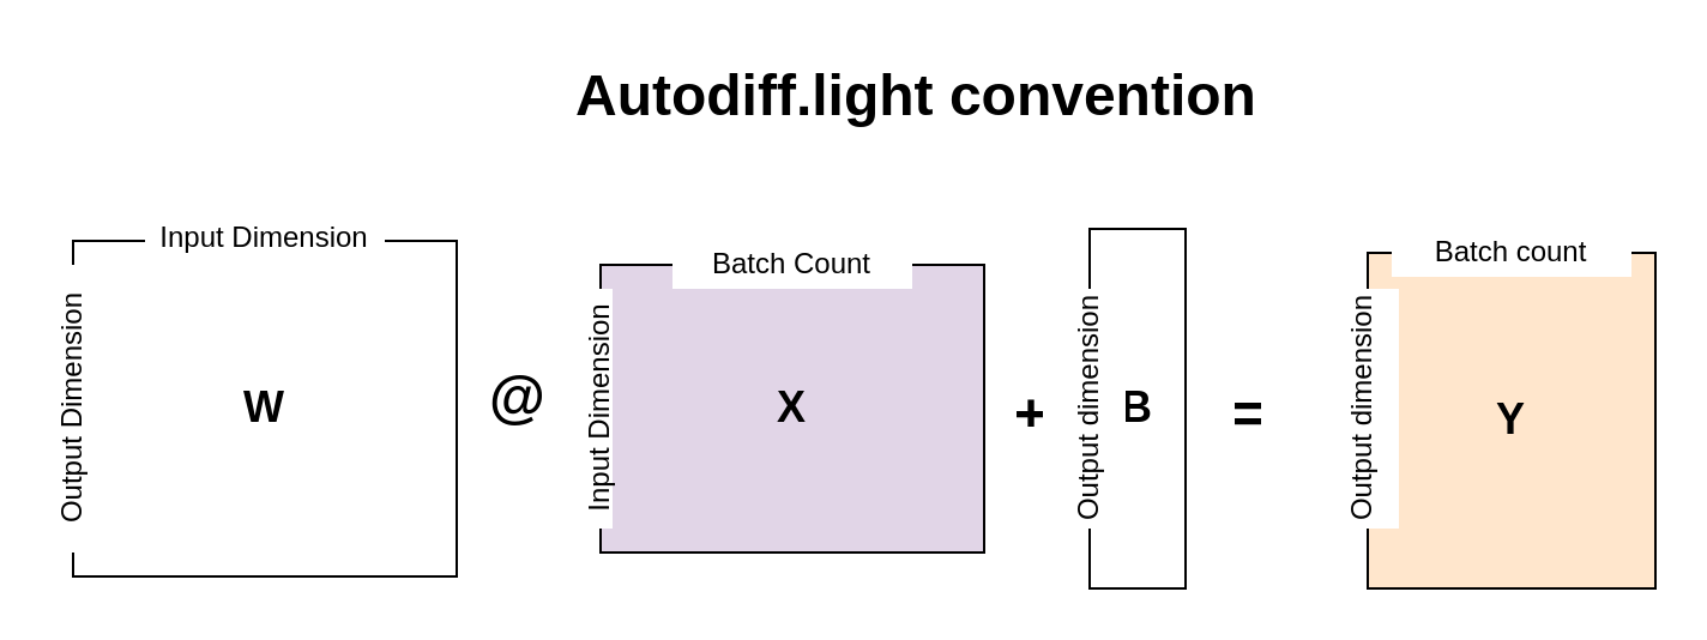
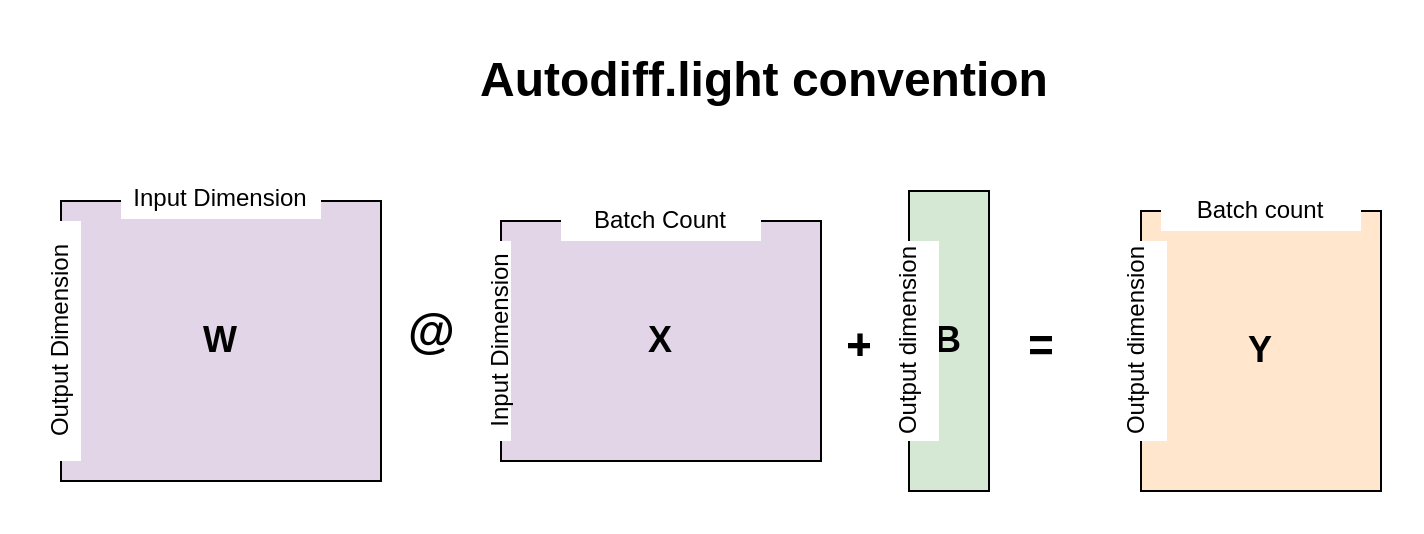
  <mxCell id="0" />
  <mxCell id="1" parent="0" />
  <mxCell id="2" value="&lt;font style=&quot;font-size: 18px&quot;&gt;&lt;b&gt;X&lt;/b&gt;&lt;/font&gt;" style="rounded=0;whiteSpace=wrap;html=1;fillColor=#e1d5e7;" vertex="1" parent="1"><mxGeometry x="250" y="110" width="160" height="120" as="geometry" /></mxCell>
  <mxCell id="3" value="Batch Count" style="text;html=1;strokeColor=none;fillColor=#ffffff;align=center;verticalAlign=middle;whiteSpace=wrap;rounded=0;" vertex="1" parent="1"><mxGeometry x="280" y="100" width="100" height="20" as="geometry" /></mxCell>
  <mxCell id="4" value="Input Dimension" style="text;html=1;strokeColor=none;fillColor=#ffffff;align=center;verticalAlign=middle;whiteSpace=wrap;rounded=0;horizontal=0;" vertex="1" parent="1"><mxGeometry x="245" y="120" width="10" height="100" as="geometry" /></mxCell>
- <mxCell id="5" value="&lt;font style=&quot;font-size: 18px&quot;&gt;&lt;b&gt;W&lt;/b&gt;&lt;/font&gt;" style="rounded=0;whiteSpace=wrap;html=1;" vertex="1" parent="1"><mxGeometry x="30" y="100" width="160" height="140" as="geometry" /></mxCell>
+ <mxCell id="5" value="&lt;font style=&quot;font-size: 18px&quot;&gt;&lt;b&gt;W&lt;/b&gt;&lt;/font&gt;" style="rounded=0;whiteSpace=wrap;html=1;fillColor=#e1d5e7;" vertex="1" parent="1"><mxGeometry x="30" y="100" width="160" height="140" as="geometry" /></mxCell>
  <mxCell id="6" value="Input Dimension" style="text;html=1;strokeColor=none;fillColor=#ffffff;align=center;verticalAlign=middle;whiteSpace=wrap;rounded=0;" vertex="1" parent="1"><mxGeometry x="60" y="89" width="100" height="20" as="geometry" /></mxCell>
  <mxCell id="7" value="Output Dimension" style="text;html=1;strokeColor=none;fillColor=#ffffff;align=center;verticalAlign=middle;whiteSpace=wrap;rounded=0;horizontal=0;" vertex="1" parent="1"><mxGeometry x="20" y="110" width="20" height="120" as="geometry" /></mxCell>
  <mxCell id="8" value="&lt;h1&gt;Autodiff.light convention&lt;/h1&gt;" style="text;html=1;strokeColor=none;fillColor=none;spacing=5;spacingTop=-20;whiteSpace=wrap;overflow=hidden;rounded=0;" vertex="1" parent="1"><mxGeometry x="235" y="20" width="330" height="50" as="geometry" /></mxCell>
  <mxCell id="9" value="&lt;font style=&quot;font-size: 18px&quot;&gt;&lt;b&gt;Y&lt;/b&gt;&lt;/font&gt;" style="rounded=0;whiteSpace=wrap;html=1;fillColor=#ffe6cc;" vertex="1" parent="1"><mxGeometry x="570" y="105" width="120" height="140" as="geometry" /></mxCell>
  <mxCell id="10" value="Batch count" style="text;html=1;strokeColor=none;fillColor=#ffffff;align=center;verticalAlign=middle;whiteSpace=wrap;rounded=0;" vertex="1" parent="1"><mxGeometry x="580" y="95" width="100" height="20" as="geometry" /></mxCell>
- <mxCell id="11" value="&lt;font style=&quot;font-size: 18px&quot;&gt;&lt;b&gt;B&lt;/b&gt;&lt;/font&gt;" style="rounded=0;whiteSpace=wrap;html=1;" vertex="1" parent="1"><mxGeometry x="454" y="95" width="40" height="150" as="geometry" /></mxCell>
+ <mxCell id="11" value="&lt;font style=&quot;font-size: 18px&quot;&gt;&lt;b&gt;B&lt;/b&gt;&lt;/font&gt;" style="rounded=0;whiteSpace=wrap;html=1;fillColor=#d5e8d4;" vertex="1" parent="1"><mxGeometry x="454" y="95" width="40" height="150" as="geometry" /></mxCell>
  <mxCell id="12" value="Output dimension" style="text;html=1;strokeColor=none;fillColor=#ffffff;align=center;verticalAlign=middle;whiteSpace=wrap;rounded=0;horizontal=0;" vertex="1" parent="1"><mxGeometry x="439" y="120" width="30" height="100" as="geometry" /></mxCell>
  <mxCell id="13" value="Output dimension" style="text;html=1;strokeColor=none;fillColor=#ffffff;align=center;verticalAlign=middle;whiteSpace=wrap;rounded=0;horizontal=0;" vertex="1" parent="1"><mxGeometry x="553" y="120" width="30" height="100" as="geometry" /></mxCell>
  <mxCell id="14" value="&lt;h1&gt;&lt;span&gt;=&lt;/span&gt;&lt;br&gt;&lt;/h1&gt;" style="text;html=1;strokeColor=none;fillColor=none;spacing=5;spacingTop=-20;whiteSpace=wrap;overflow=hidden;rounded=0;align=center;verticalAlign=middle;" vertex="1" parent="1"><mxGeometry x="510" y="157.5" width="20" height="25" as="geometry" /></mxCell>
  <mxCell id="15" value="&lt;h1&gt;&lt;span&gt;+&lt;/span&gt;&lt;br&gt;&lt;/h1&gt;" style="text;html=1;strokeColor=none;fillColor=none;spacing=5;spacingTop=-20;whiteSpace=wrap;overflow=hidden;rounded=0;align=center;verticalAlign=middle;" vertex="1" parent="1"><mxGeometry x="419" y="157.5" width="20" height="25" as="geometry" /></mxCell>
  <mxCell id="16" value="&lt;h1&gt;&lt;span&gt;@&lt;/span&gt;&lt;br&gt;&lt;/h1&gt;" style="text;html=1;strokeColor=none;fillColor=none;spacing=5;spacingTop=-20;whiteSpace=wrap;overflow=hidden;rounded=0;align=center;verticalAlign=middle;" vertex="1" parent="1"><mxGeometry x="200" y="150" width="30" height="40" as="geometry" /></mxCell>
